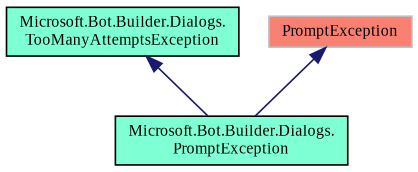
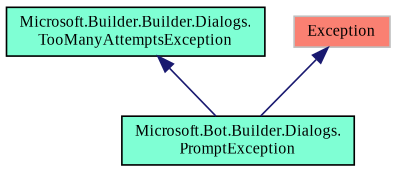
  digraph {
    fontname="Liberation Serif"
    node [color=black fillcolor=aquamarine fontname="Liberation Serif" fontsize=10 shape=record style=filled]
    edge [color=midnightblue dir=back fontname="Liberation Serif" fontsize=10 labelfontname=Helvetica labelfontsize=10 style=solid]
    n1 [fontcolor=black height=0.2 label="Microsoft.Bot.Builder.Dialogs.\lPromptException" width=0.4]
-   n2 [height=0.2 label="Microsoft.Bot.Builder.Dialogs.\lTooManyAttemptsException" width=0.4]
-   n3 [color=grey75 fillcolor=salmon height=0.2 label=PromptException width=0.4]
+   n2 [height=0.2 label="Microsoft.Builder.Builder.Dialogs.\lTooManyAttemptsException" width=0.4]
+   n3 [color=grey75 fillcolor=salmon height=0.2 label=Exception width=0.4]
    n2 -> n1
    n3 -> n1
  }
